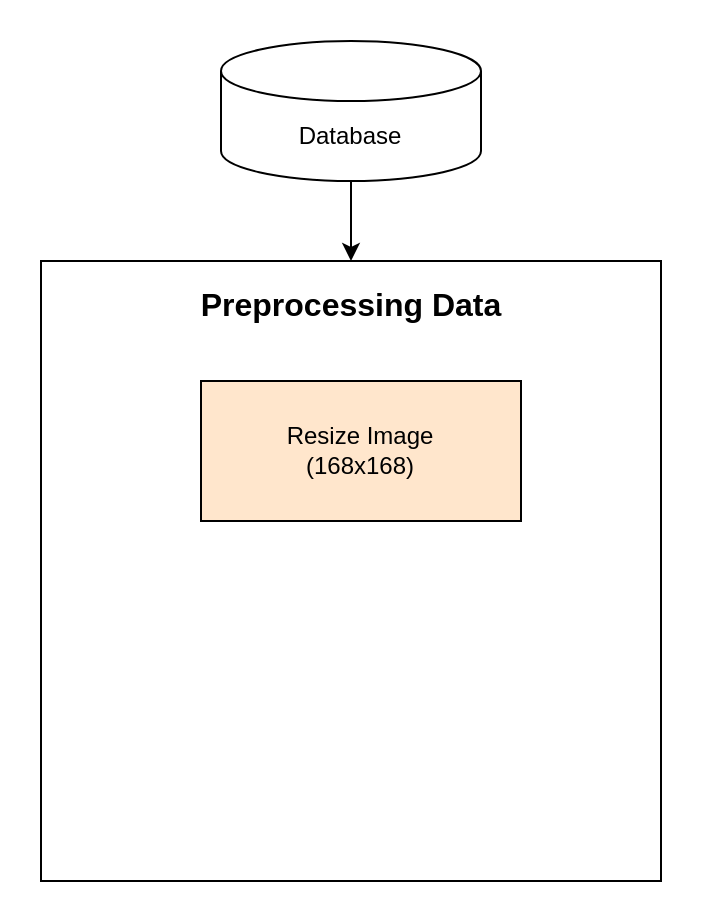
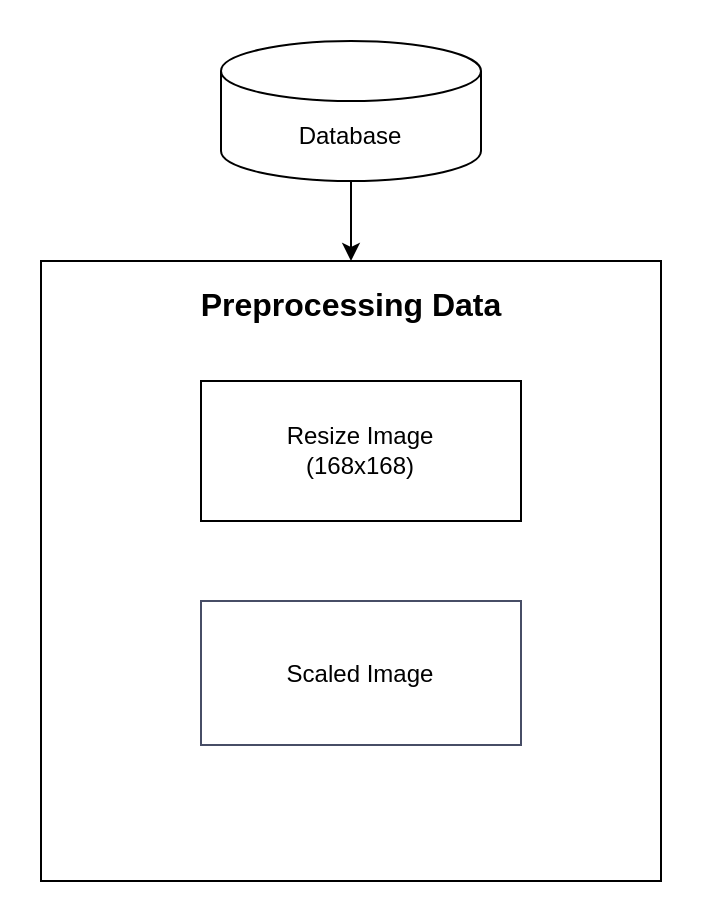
  <mxCell id="0" />
  <mxCell id="1" parent="0" />
  <mxCell id="2" style="edgeStyle=orthogonalEdgeStyle;rounded=0;orthogonalLoop=1;jettySize=auto;html=1;entryX=0.5;entryY=0;entryDx=0;entryDy=0;" edge="1" parent="1" source="3" target="5"><mxGeometry relative="1" as="geometry" /></mxCell>
  <mxCell id="3" value="Database" style="shape=cylinder3;whiteSpace=wrap;html=1;boundedLbl=1;backgroundOutline=1;size=15;" vertex="1" parent="1"><mxGeometry x="110" y="20" width="130" height="70" as="geometry" /></mxCell>
  <mxCell id="4" value="" style="group" vertex="1" connectable="0" parent="1"><mxGeometry x="20" y="130" width="310" height="310" as="geometry" /></mxCell>
  <mxCell id="5" value="" style="whiteSpace=wrap;html=1;aspect=fixed;" vertex="1" parent="4"><mxGeometry width="310" height="310" as="geometry" /></mxCell>
  <mxCell id="6" value="&lt;font style=&quot;font-size: 16px;&quot;&gt;Preprocessing Data&lt;/font&gt;" style="text;strokeColor=none;fillColor=none;html=1;fontSize=24;fontStyle=1;verticalAlign=middle;align=center;" vertex="1" parent="4"><mxGeometry x="70" width="170" height="40" as="geometry" /></mxCell>
- <mxCell id="7" value="Resize Image&lt;br&gt;(168x168)" style="rounded=0;whiteSpace=wrap;html=1;fillColor=#ffe6cc;" vertex="1" parent="4"><mxGeometry x="80" y="60" width="160" height="70" as="geometry" /></mxCell>
+ <mxCell id="7" value="Resize Image&lt;br&gt;(168x168)" style="rounded=0;whiteSpace=wrap;html=1;" vertex="1" parent="4"><mxGeometry x="80" y="60" width="160" height="70" as="geometry" /></mxCell>
+ <mxCell id="8" value="&lt;font style=&quot;font-size: 12px;&quot;&gt;Scaled Image&lt;/font&gt;" style="fontSize=14;spacingLeft=10;spacingRight=10;zwfType=basicShape;rounded=0;strokeWidth=1;strokeColor=#474D66;whiteSpace=wrap;html=1;" vertex="1" parent="4"><mxGeometry x="80" y="170" width="160" height="72" as="geometry" /></mxCell>
